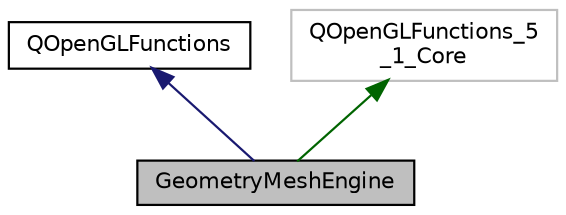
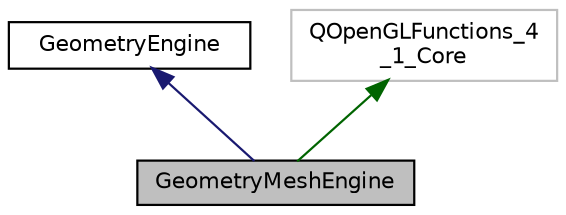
  digraph {
    node [color=black fillcolor=white fontname=Helvetica fontsize=10 shape=record style=filled]
    edge [dir=back fontname=Helvetica fontsize=10 labelfontname=Helvetica labelfontsize=10 style=solid]
    n1 [fillcolor=grey75 fontcolor=black height=0.2 label=GeometryMeshEngine width=0.4]
-   n2 [height=0.2 label=QOpenGLFunctions width=0.4]
-   n3 [color=grey75 height=0.2 label="QOpenGLFunctions_5\l_1_Core" width=0.4]
+   n2 [height=0.2 label=GeometryEngine width=0.4]
+   n3 [color=grey75 height=0.2 label="QOpenGLFunctions_4\l_1_Core" width=0.4]
    n2 -> n1 [color=midnightblue]
    n3 -> n1 [color=darkgreen]
  }
